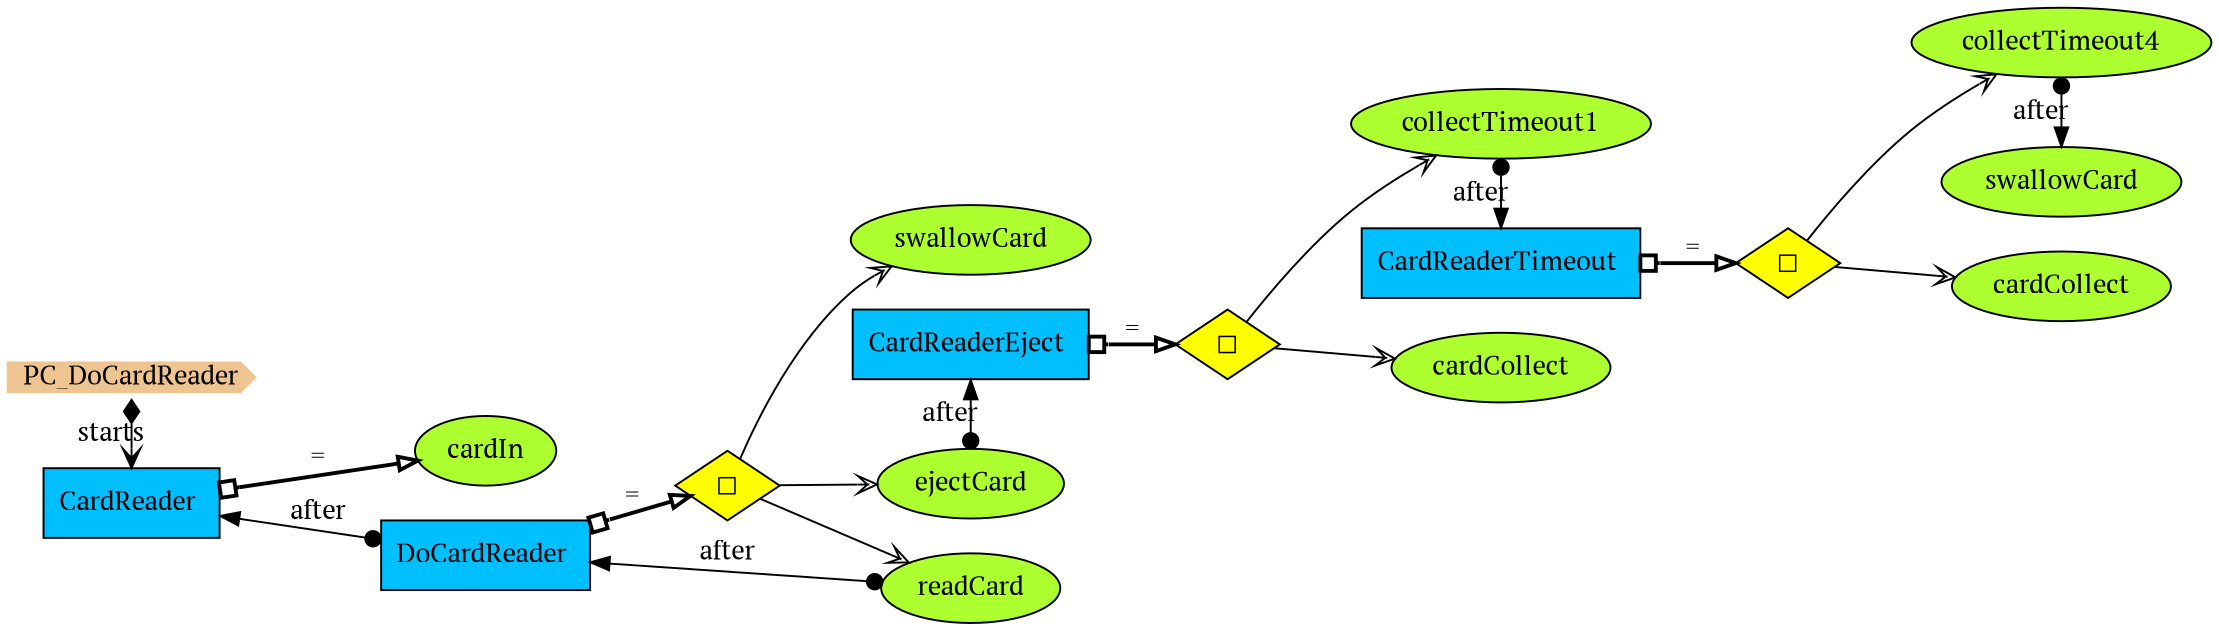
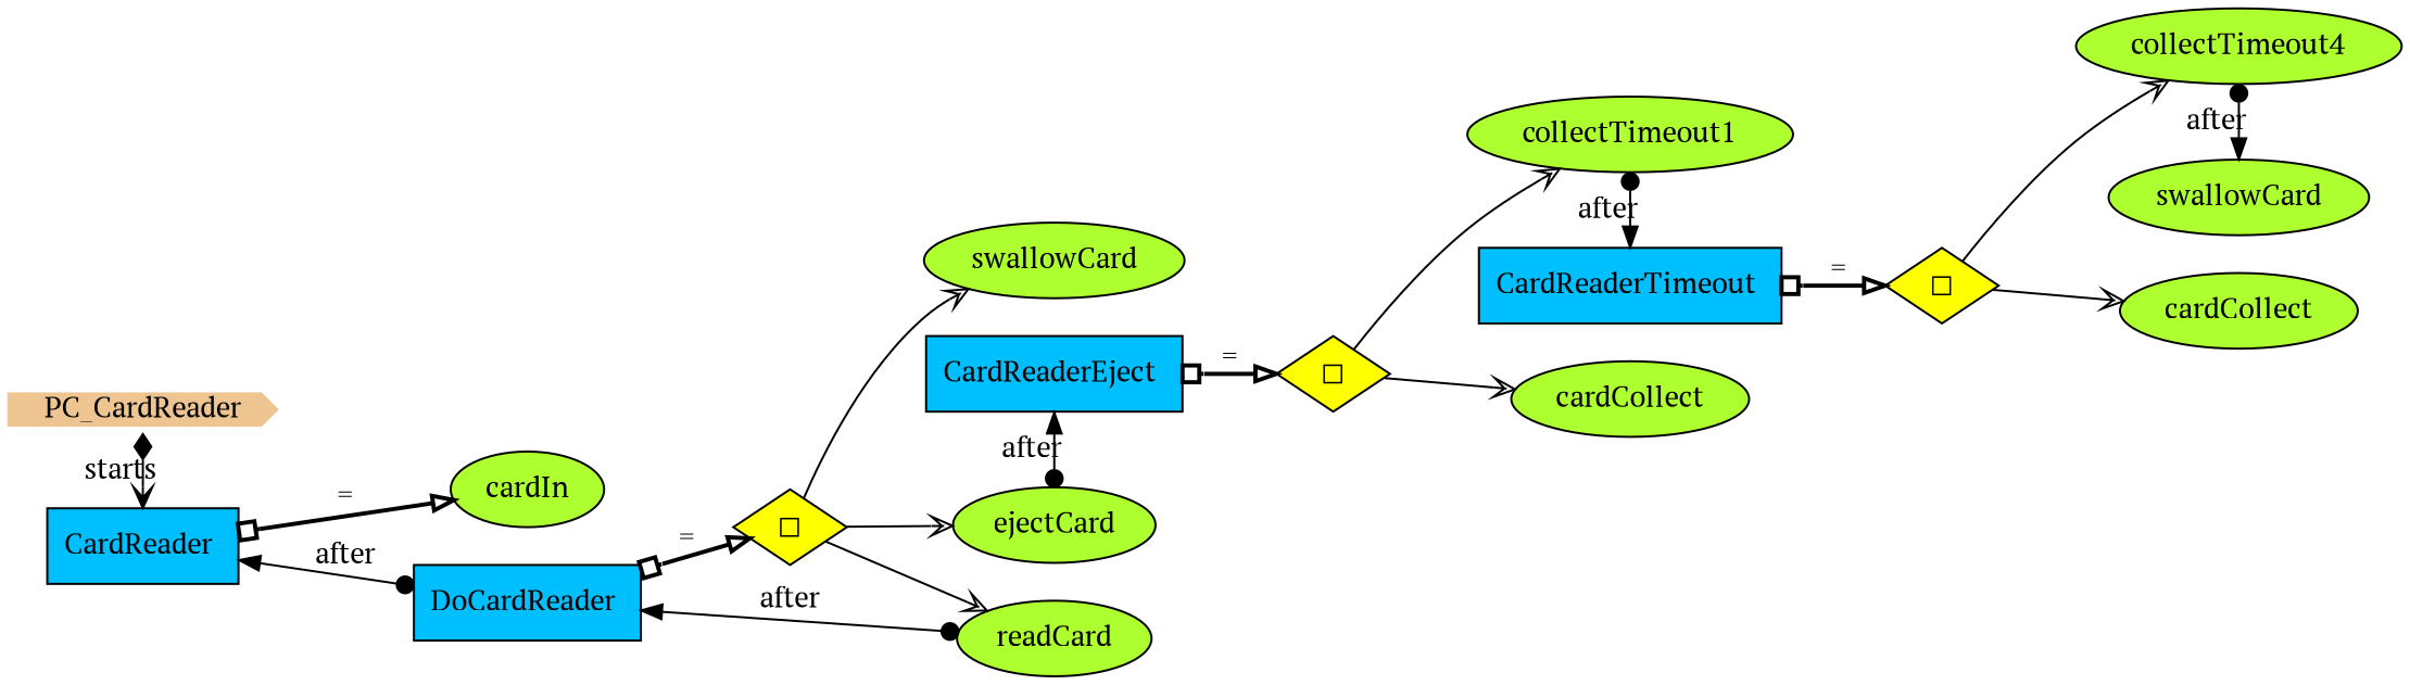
  digraph {
    fontname="PT Serif"
    rankdir=LR
    node [fontname="PT Serif" shape=ellipse style=filled fillcolor=greenyellow]
    edge [arrowhead=vee dir=both fontname="PT Serif"]
-   n1 [color=burlywood2 height=.2 label=PC_DoCardReader shape=cds width=.2 fillcolor=""]
+   n1 [color=burlywood2 height=.2 label=PC_CardReader shape=cds width=.2 fillcolor=""]
    n2 [fillcolor=deepskyblue label="CardReader " shape=box]
    n3 [fillcolor=deepskyblue label="DoCardReader " shape=box]
    n4 [label=cardIn]
    n5 [fillcolor=deepskyblue label="CardReaderEject " shape=box]
    n6 [label=ejectCard]
    n7 [fillcolor=deepskyblue label="CardReaderTimeout " shape=box]
    n8 [label=collectTimeout1]
    n9 [label=swallowCard]
    n10 [label=collectTimeout4]
    n11 [fillcolor=yellow label="◻︎" shape=diamond]
    n12 [fillcolor=yellow label="◻︎" shape=diamond]
    n13 [fillcolor=yellow label="◻︎" shape=diamond]
    n14 [label=cardCollect]
    n15 [label=cardCollect]
    n16 [label=readCard]
    n17 [label=swallowCard]
    subgraph sub_1 {
      rank=min
      n1
      n2
    }
    subgraph sub_2 {
      rank=same
      n3
      n4
    }
    subgraph sub_3 {
      rank=same
      n5
      n6
    }
    subgraph sub_4 {
      rank=same
      n7
      n8
    }
    subgraph sub_5 {
      rank=same
      n9
      n10
    }
    n1 -> n2 [arrowhead=open arrowtail=diamond label=starts]
    n2 -> n4 [arrowhead=onormal arrowtail=obox label="=" penwidth=2]
    n3 -> n2 [arrowtail=dot label=after arrowhead=""]
    n3 -> n11 [arrowhead=onormal arrowtail=obox label="=" penwidth=2]
    n5 -> n12 [arrowhead=onormal arrowtail=obox label="=" penwidth=2]
    n6 -> n5 [arrowtail=dot label=after arrowhead=""]
    n7 -> n13 [arrowhead=onormal arrowtail=obox label="=" penwidth=2]
    n8 -> n7 [arrowtail=dot label=after arrowhead=""]
    n10 -> n9 [arrowtail=dot label=after arrowhead=""]
    n11 -> n6 [fillcolor=white dir=""]
    n11 -> n16 [fillcolor=white dir=""]
    n11 -> n17 [fillcolor=white dir=""]
    n12 -> n8 [fillcolor=white dir=""]
    n12 -> n15 [fillcolor=white dir=""]
    n13 -> n10 [fillcolor=white dir=""]
    n13 -> n14 [fillcolor=white dir=""]
    n16 -> n3 [arrowtail=dot label=after arrowhead=""]
  }
